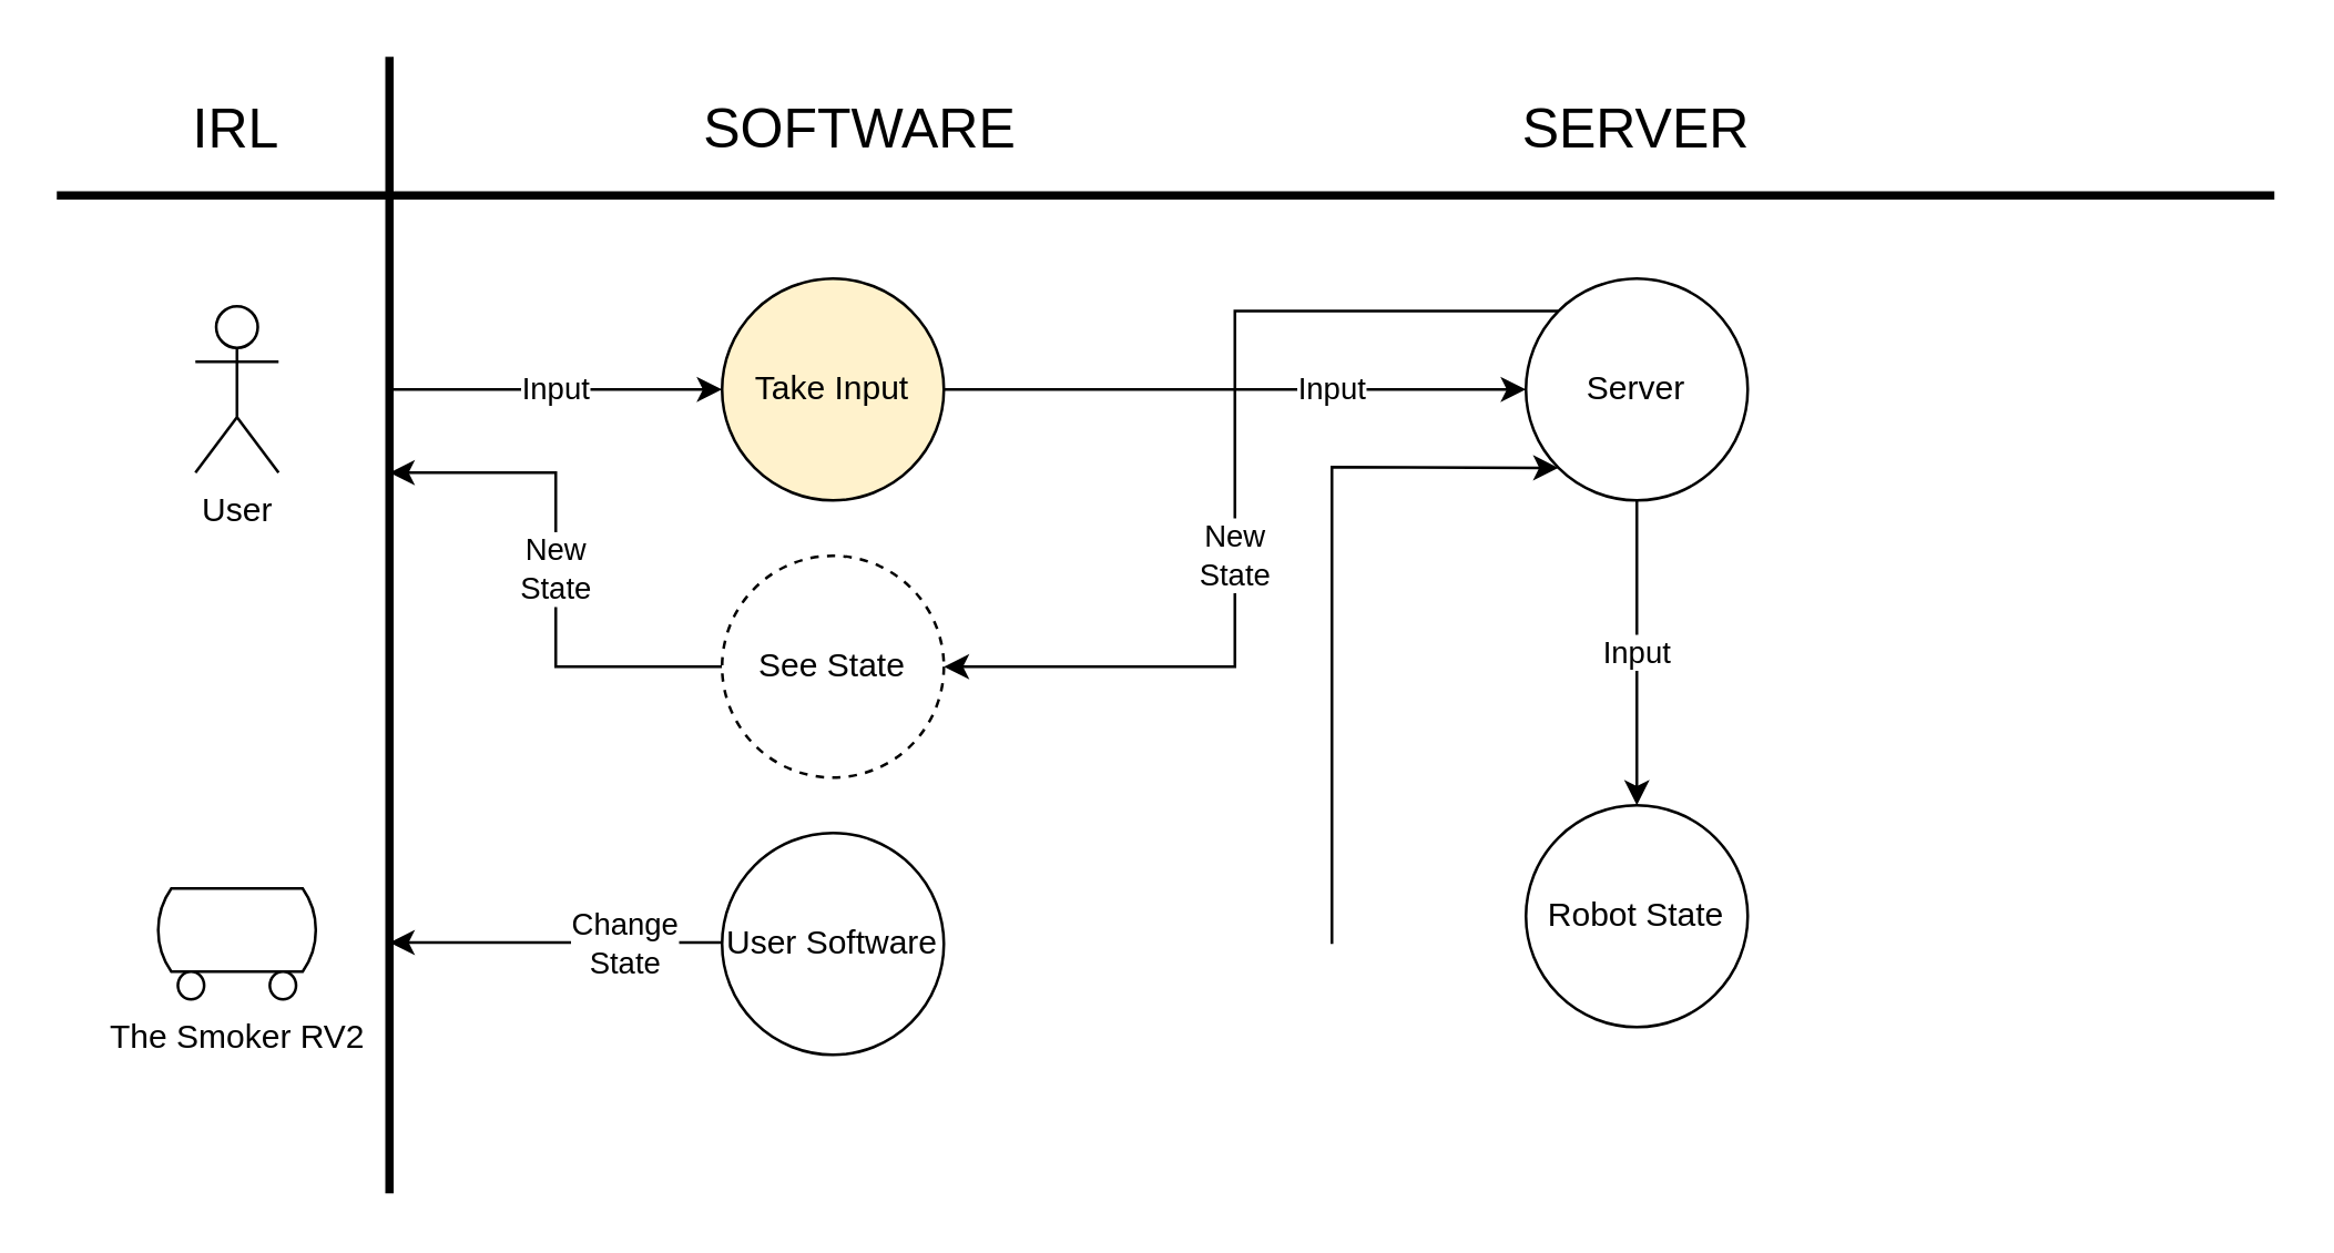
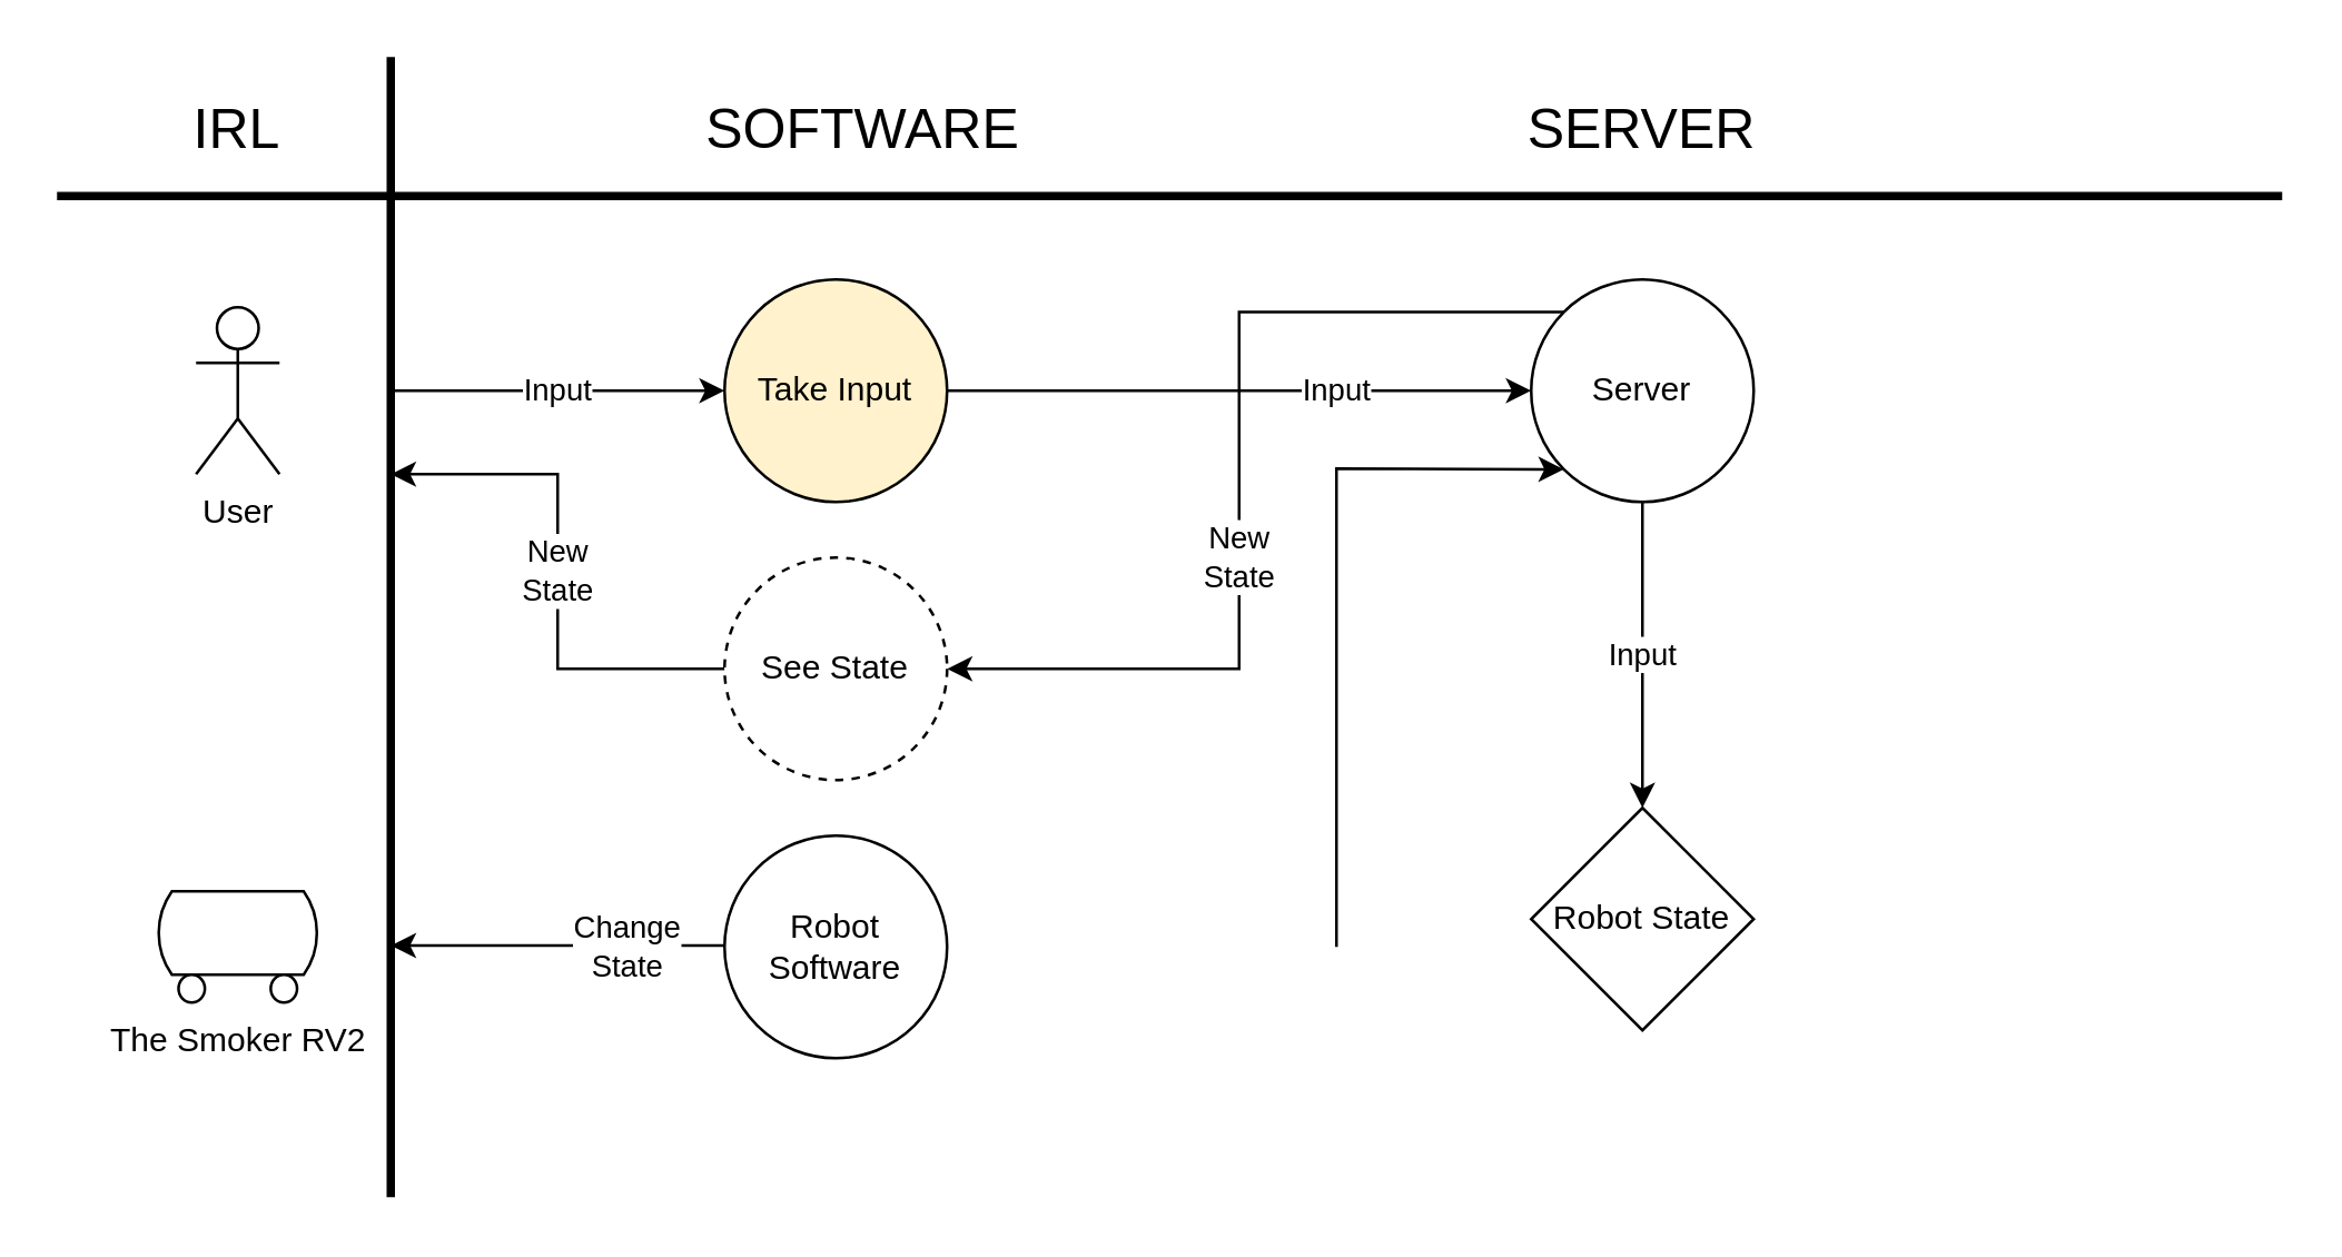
  <mxCell id="0" />
  <mxCell id="1" parent="0" />
  <mxCell id="2" value="User&lt;div&gt;&lt;br&gt;&lt;/div&gt;" style="shape=umlActor;verticalLabelPosition=bottom;verticalAlign=top;html=1;outlineConnect=0;" vertex="1" parent="1"><mxGeometry x="70" y="110" width="30" height="60" as="geometry" /></mxCell>
  <mxCell id="3" value="The Smoker RV2" style="verticalLabelPosition=bottom;outlineConnect=0;align=center;dashed=0;html=1;verticalAlign=top;shape=mxgraph.pid.misc.tank_car,_tank_wagon;" vertex="1" parent="1"><mxGeometry x="55" y="320" width="60" height="40" as="geometry" /></mxCell>
  <mxCell id="4" value="IRL" style="text;html=1;align=center;verticalAlign=middle;whiteSpace=wrap;rounded=0;strokeWidth=8;fontSize=20;" vertex="1" parent="1"><mxGeometry x="55" y="30" width="60" height="30" as="geometry" /></mxCell>
  <mxCell id="5" value="" style="endArrow=none;html=1;rounded=0;strokeWidth=3;" edge="1" parent="1"><mxGeometry width="50" height="50" relative="1" as="geometry"><mxPoint x="140" y="430" as="sourcePoint" /><mxPoint x="140" y="20" as="targetPoint" /></mxGeometry></mxCell>
  <mxCell id="6" value="" style="endArrow=none;html=1;rounded=0;strokeWidth=3;" edge="1" parent="1"><mxGeometry width="50" height="50" relative="1" as="geometry"><mxPoint x="820" y="70" as="sourcePoint" /><mxPoint y="70" as="targetPoint" x="20" /></mxGeometry></mxCell>
  <mxCell id="7" value="SOFTWARE" style="text;html=1;align=center;verticalAlign=middle;whiteSpace=wrap;rounded=0;strokeWidth=8;fontSize=20;" vertex="1" parent="1"><mxGeometry x="280" y="30" width="60" height="30" as="geometry" /></mxCell>
  <mxCell id="8" value="SERVER" style="text;html=1;align=center;verticalAlign=middle;whiteSpace=wrap;rounded=0;strokeWidth=8;fontSize=20;" vertex="1" parent="1"><mxGeometry x="560" y="30" width="60" height="30" as="geometry" /></mxCell>
  <mxCell id="9" value="Input" style="edgeStyle=orthogonalEdgeStyle;rounded=0;orthogonalLoop=1;jettySize=auto;html=1;entryX=0;entryY=0.5;entryDx=0;entryDy=0;" edge="1" parent="1" source="10" target="14"><mxGeometry x="0.333" relative="1" as="geometry"><mxPoint as="offset" /></mxGeometry></mxCell>
  <mxCell id="10" value="Take Input" style="ellipse;whiteSpace=wrap;html=1;aspect=fixed;fillColor=#fff2cc;" vertex="1" parent="1"><mxGeometry x="260" y="100" width="80" height="80" as="geometry" /></mxCell>
  <mxCell id="11" value="Input" style="endArrow=classic;html=1;rounded=0;entryX=0;entryY=0.5;entryDx=0;entryDy=0;" edge="1" parent="1" target="10"><mxGeometry width="50" height="50" relative="1" as="geometry"><mxPoint x="140" y="140" as="sourcePoint" /><mxPoint x="470" y="250" as="targetPoint" /></mxGeometry></mxCell>
  <mxCell id="12" value="Input" style="edgeStyle=orthogonalEdgeStyle;rounded=0;orthogonalLoop=1;jettySize=auto;html=1;entryX=0.5;entryY=0;entryDx=0;entryDy=0;" edge="1" parent="1" source="14" target="15"><mxGeometry relative="1" as="geometry" /></mxCell>
  <mxCell id="13" value="New&lt;div&gt;State&lt;/div&gt;" style="edgeStyle=orthogonalEdgeStyle;rounded=0;orthogonalLoop=1;jettySize=auto;html=1;exitX=0;exitY=0;exitDx=0;exitDy=0;entryX=1;entryY=0.5;entryDx=0;entryDy=0;" edge="1" parent="1" source="14" target="19"><mxGeometry x="0.172" relative="1" as="geometry"><mxPoint as="offset" /></mxGeometry></mxCell>
  <mxCell id="14" value="Server" style="ellipse;whiteSpace=wrap;html=1;aspect=fixed;" vertex="1" parent="1"><mxGeometry x="550" y="100" width="80" height="80" as="geometry" /></mxCell>
- <mxCell id="15" value="Robot State" style="ellipse;whiteSpace=wrap;html=1;aspect=fixed;" vertex="1" parent="1"><mxGeometry x="550" y="290" width="80" height="80" as="geometry" /></mxCell>
+ <mxCell id="15" value="Robot State" style="rhombus;whiteSpace=wrap;html=1;aspect=fixed;" vertex="1" parent="1"><mxGeometry x="550" y="290" width="80" height="80" as="geometry" /></mxCell>
  <mxCell id="16" value="Change&lt;div&gt;State&lt;/div&gt;" style="edgeStyle=orthogonalEdgeStyle;rounded=0;orthogonalLoop=1;jettySize=auto;html=1;" edge="1" parent="1"><mxGeometry relative="1" as="geometry"><mxPoint x="140" y="339.5" as="targetPoint" /><mxPoint x="310" y="339.5" as="sourcePoint" /><Array as="points"><mxPoint x="190" y="339.5" /></Array></mxGeometry></mxCell>
- <mxCell id="17" value="User Software" style="ellipse;whiteSpace=wrap;html=1;aspect=fixed;" vertex="1" parent="1"><mxGeometry x="260" y="300" width="80" height="80" as="geometry" /></mxCell>
+ <mxCell id="17" value="Robot Software" style="ellipse;whiteSpace=wrap;html=1;aspect=fixed;" vertex="1" parent="1"><mxGeometry x="260" y="300" width="80" height="80" as="geometry" /></mxCell>
  <mxCell id="18" value="New&lt;div&gt;State&lt;/div&gt;" style="edgeStyle=orthogonalEdgeStyle;rounded=0;orthogonalLoop=1;jettySize=auto;html=1;exitX=0;exitY=0.5;exitDx=0;exitDy=0;" edge="1" parent="1" source="19"><mxGeometry relative="1" as="geometry"><mxPoint x="140" y="170" as="targetPoint" /><Array as="points"><mxPoint x="200" y="240" /><mxPoint x="200" y="170" /></Array></mxGeometry></mxCell>
  <mxCell id="19" value="See State" style="ellipse;whiteSpace=wrap;html=1;aspect=fixed;dashed=1;" vertex="1" parent="1"><mxGeometry x="260" y="200" width="80" height="80" as="geometry" /></mxCell>
  <mxCell id="20" value="" style="endArrow=classic;html=1;rounded=0;entryX=0;entryY=1;entryDx=0;entryDy=0;" edge="1" parent="1" target="14"><mxGeometry width="50" height="50" relative="1" as="geometry"><mxPoint x="480" y="340" as="sourcePoint" /><mxPoint x="521.716" y="170.284" as="targetPoint" /><Array as="points"><mxPoint x="480" y="168" /></Array></mxGeometry></mxCell>
